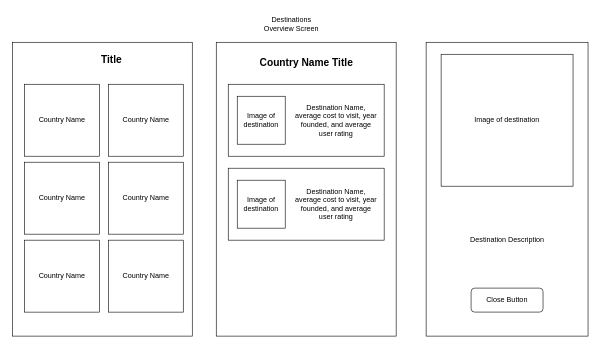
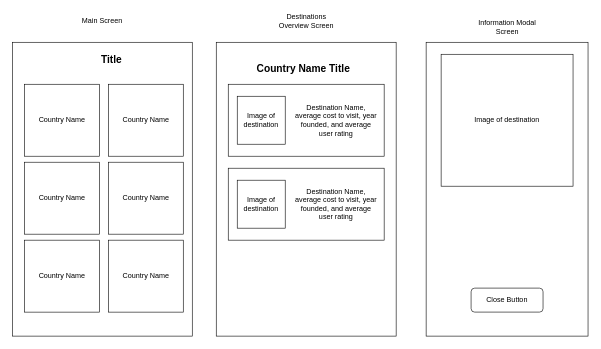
  <mxCell id="0" />
  <mxCell id="1" parent="0" />
  <mxCell id="2" value="" style="rounded=0;whiteSpace=wrap;html=1;" vertex="1" parent="1"><mxGeometry x="20" y="70" width="300" height="490" as="geometry" /></mxCell>
+ <mxCell id="3" value="Main Screen" style="text;html=1;align=center;verticalAlign=middle;whiteSpace=wrap;rounded=0;" vertex="1" parent="1"><mxGeometry x="125" y="20" width="90" height="30" as="geometry" /></mxCell>
  <mxCell id="4" value="" style="rounded=0;whiteSpace=wrap;html=1;" vertex="1" parent="1"><mxGeometry x="40" y="140" width="125" height="120" as="geometry" /></mxCell>
  <mxCell id="5" value="Country Name" style="text;html=1;align=center;verticalAlign=middle;whiteSpace=wrap;rounded=0;" vertex="1" parent="1"><mxGeometry x="57.5" y="170" width="90" height="60" as="geometry" /></mxCell>
  <mxCell id="6" value="&lt;b&gt;&lt;font style=&quot;font-size: 17px;&quot;&gt;Title&lt;/font&gt;&lt;/b&gt;" style="text;html=1;align=center;verticalAlign=middle;whiteSpace=wrap;rounded=0;" vertex="1" parent="1"><mxGeometry x="92.5" y="85" width="185" height="30" as="geometry" /></mxCell>
  <mxCell id="7" value="" style="rounded=0;whiteSpace=wrap;html=1;" vertex="1" parent="1"><mxGeometry x="180" y="140" width="125" height="120" as="geometry" /></mxCell>
  <mxCell id="8" value="Country Name" style="text;html=1;align=center;verticalAlign=middle;whiteSpace=wrap;rounded=0;" vertex="1" parent="1"><mxGeometry x="197.5" y="170" width="90" height="60" as="geometry" /></mxCell>
  <mxCell id="9" value="" style="rounded=0;whiteSpace=wrap;html=1;" vertex="1" parent="1"><mxGeometry x="40" y="270" width="125" height="120" as="geometry" /></mxCell>
  <mxCell id="10" value="Country Name" style="text;html=1;align=center;verticalAlign=middle;whiteSpace=wrap;rounded=0;" vertex="1" parent="1"><mxGeometry x="57.5" y="300" width="90" height="60" as="geometry" /></mxCell>
  <mxCell id="11" value="" style="rounded=0;whiteSpace=wrap;html=1;" vertex="1" parent="1"><mxGeometry x="180" y="270" width="125" height="120" as="geometry" /></mxCell>
  <mxCell id="12" value="Country Name" style="text;html=1;align=center;verticalAlign=middle;whiteSpace=wrap;rounded=0;" vertex="1" parent="1"><mxGeometry x="197.5" y="300" width="90" height="60" as="geometry" /></mxCell>
  <mxCell id="13" value="" style="rounded=0;whiteSpace=wrap;html=1;" vertex="1" parent="1"><mxGeometry x="40" y="400" width="125" height="120" as="geometry" /></mxCell>
  <mxCell id="14" value="Country Name" style="text;html=1;align=center;verticalAlign=middle;whiteSpace=wrap;rounded=0;" vertex="1" parent="1"><mxGeometry x="57.5" y="430" width="90" height="60" as="geometry" /></mxCell>
  <mxCell id="15" value="" style="rounded=0;whiteSpace=wrap;html=1;" vertex="1" parent="1"><mxGeometry x="180" y="400" width="125" height="120" as="geometry" /></mxCell>
  <mxCell id="16" value="Country Name" style="text;html=1;align=center;verticalAlign=middle;whiteSpace=wrap;rounded=0;" vertex="1" parent="1"><mxGeometry x="197.5" y="430" width="90" height="60" as="geometry" /></mxCell>
  <mxCell id="17" value="" style="rounded=0;whiteSpace=wrap;html=1;" vertex="1" parent="1"><mxGeometry x="360" y="70" width="300" height="490" as="geometry" /></mxCell>
- <mxCell id="18" value="Destinations Overview Screen" style="text;html=1;align=center;verticalAlign=middle;whiteSpace=wrap;rounded=0;" vertex="1" parent="1"><mxGeometry x="432.5" y="25" width="105" height="30" as="geometry" /></mxCell>
+ <mxCell id="18" value="Destinations Overview Screen" style="text;html=1;align=center;verticalAlign=middle;whiteSpace=wrap;rounded=0;" vertex="1" parent="1"><mxGeometry x="457.5" y="20" width="105" height="30" as="geometry" /></mxCell>
  <mxCell id="19" value="" style="rounded=0;whiteSpace=wrap;html=1;" vertex="1" parent="1"><mxGeometry x="380" y="140" width="260" height="120" as="geometry" /></mxCell>
  <mxCell id="20" value="Destination Name, average cost to visit, year founded, and average user rating" style="text;html=1;align=center;verticalAlign=middle;whiteSpace=wrap;rounded=0;" vertex="1" parent="1"><mxGeometry x="490" y="160" width="140" height="80" as="geometry" /></mxCell>
- <mxCell id="21" value="&lt;b&gt;&lt;font style=&quot;font-size: 17px;&quot;&gt;Country Name Title&lt;/font&gt;&lt;/b&gt;" style="text;html=1;align=center;verticalAlign=middle;whiteSpace=wrap;rounded=0;" vertex="1" parent="1"><mxGeometry x="417.5" y="90" width="185" height="30" as="geometry" /></mxCell>
+ <mxCell id="21" value="&lt;b&gt;&lt;font style=&quot;font-size: 17px;&quot;&gt;Country Name Title&lt;/font&gt;&lt;/b&gt;" style="text;html=1;align=center;verticalAlign=middle;whiteSpace=wrap;rounded=0;" vertex="1" parent="1"><mxGeometry x="412.5" y="100" width="185" height="30" as="geometry" /></mxCell>
  <mxCell id="22" value="Image of destination" style="whiteSpace=wrap;html=1;aspect=fixed;" vertex="1" parent="1"><mxGeometry x="395" y="160" width="80" height="80" as="geometry" /></mxCell>
  <mxCell id="23" value="" style="rounded=0;whiteSpace=wrap;html=1;" vertex="1" parent="1"><mxGeometry x="380" y="280" width="260" height="120" as="geometry" /></mxCell>
  <mxCell id="24" value="Destination Name, average cost to visit, year founded, and average user rating" style="text;html=1;align=center;verticalAlign=middle;whiteSpace=wrap;rounded=0;" vertex="1" parent="1"><mxGeometry x="490" y="300" width="140" height="80" as="geometry" /></mxCell>
  <mxCell id="25" value="Image of destination" style="whiteSpace=wrap;html=1;aspect=fixed;" vertex="1" parent="1"><mxGeometry x="395" y="300" width="80" height="80" as="geometry" /></mxCell>
  <mxCell id="26" value="" style="rounded=0;whiteSpace=wrap;html=1;" vertex="1" parent="1"><mxGeometry x="710" y="70" width="270" height="490" as="geometry" /></mxCell>
+ <mxCell id="27" value="Information Modal Screen" style="text;html=1;align=center;verticalAlign=middle;whiteSpace=wrap;rounded=0;" vertex="1" parent="1"><mxGeometry x="777.5" y="30" width="135" height="30" as="geometry" /></mxCell>
  <mxCell id="28" value="Image of destination" style="whiteSpace=wrap;html=1;aspect=fixed;" vertex="1" parent="1"><mxGeometry x="735" y="90" width="220" height="220" as="geometry" /></mxCell>
- <mxCell id="29" value="Destination Description" style="text;html=1;align=center;verticalAlign=middle;whiteSpace=wrap;rounded=0;" vertex="1" parent="1"><mxGeometry x="737.5" y="330" width="215" height="140" as="geometry" /></mxCell>
  <mxCell id="30" value="Close Button" style="rounded=1;whiteSpace=wrap;html=1;" vertex="1" parent="1"><mxGeometry x="785" y="480" width="120" height="40" as="geometry" /></mxCell>
